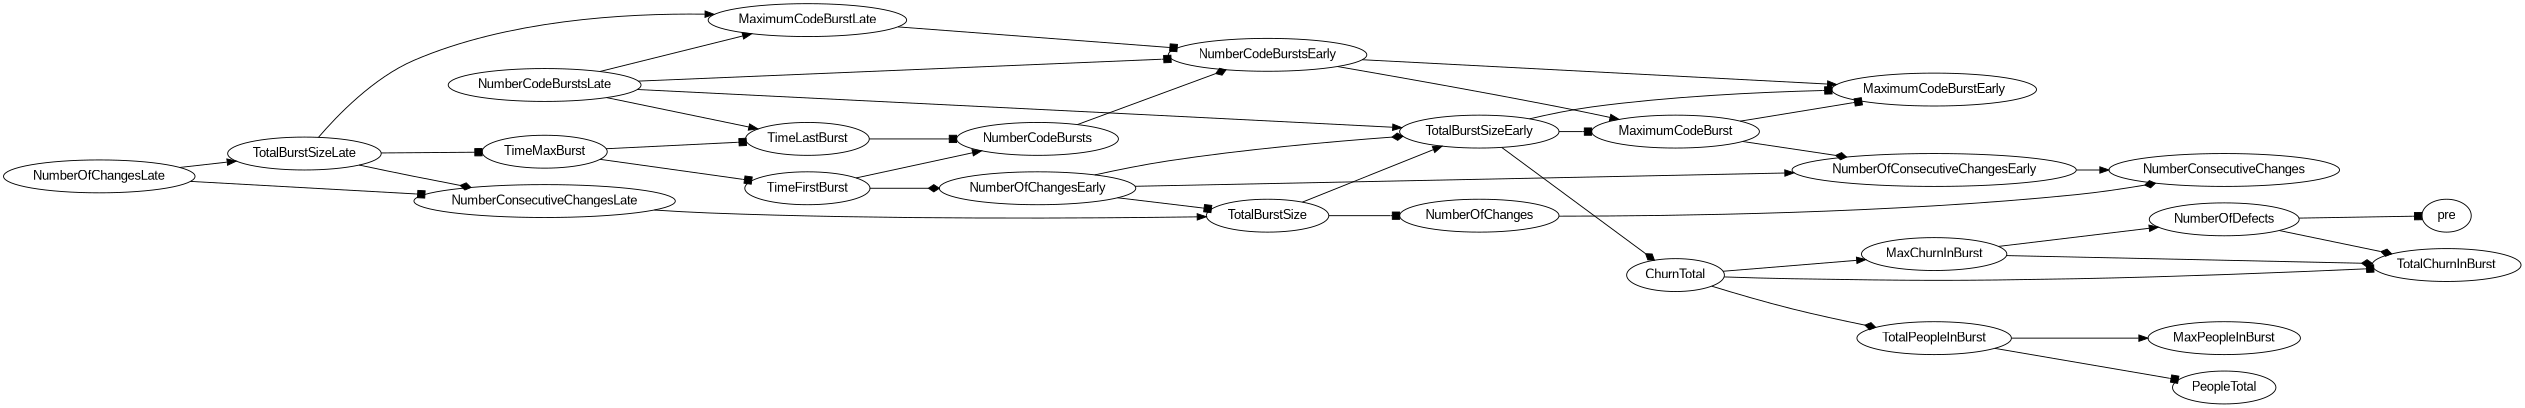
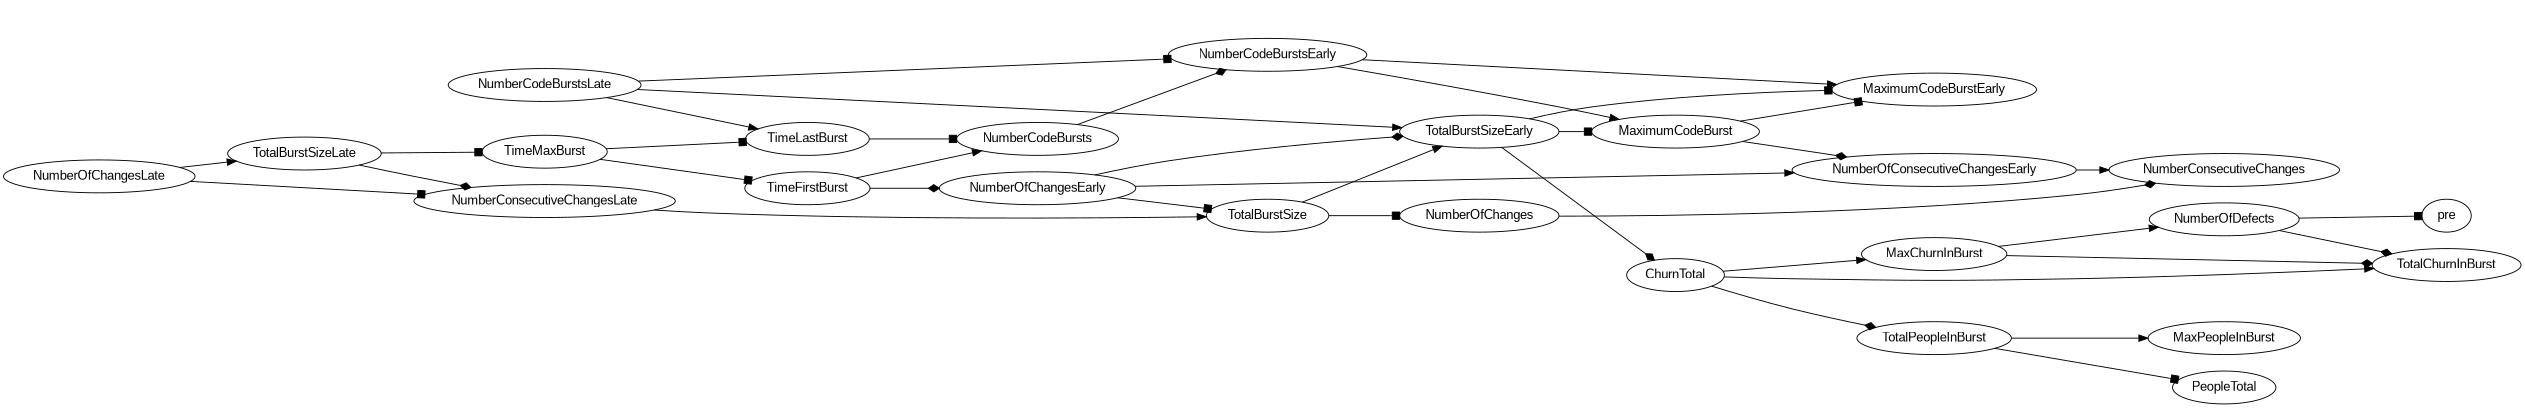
  digraph {
    fontname="Liberation Sans"
    rankdir=LR
    node [fontname="Liberation Sans"]
    edge [arrowhead=normal fontname="Liberation Sans"]
    TotalPeopleInBurst
    MaxPeopleInBurst
    PeopleTotal
-   MaximumCodeBurstLate
    NumberCodeBurstsEarly
    MaximumCodeBurstEarly
    MaximumCodeBurst
    NumberOfChanges
    NumberConsecutiveChanges
    TotalBurstSizeLate
    NumberConsecutiveChangesLate
    TimeMaxBurst
    TotalBurstSize
    TimeLastBurst
    TimeFirstBurst
    NumberCodeBurstsLate
    TotalBurstSizeEarly
    ChurnTotal
    NumberCodeBursts
    NumberOfChangesLate
    NumberOfChangesEarly
    NumberOfConsecutiveChangesEarly
    MaxChurnInBurst
    TotalChurnInBurst
    NumberOfDefects
    pre
    TotalPeopleInBurst -> MaxPeopleInBurst
    TotalPeopleInBurst -> PeopleTotal [arrowhead=box]
-   MaximumCodeBurstLate -> NumberCodeBurstsEarly [arrowhead=box]
    NumberCodeBurstsEarly -> MaximumCodeBurstEarly
    NumberCodeBurstsEarly -> MaximumCodeBurst
    MaximumCodeBurst -> MaximumCodeBurstEarly [arrowhead=box]
    MaximumCodeBurst -> NumberOfConsecutiveChangesEarly [arrowhead=diamond]
    NumberOfChanges -> NumberConsecutiveChanges [arrowhead=diamond]
-   TotalBurstSizeLate -> MaximumCodeBurstLate
    TotalBurstSizeLate -> NumberConsecutiveChangesLate [arrowhead=diamond]
    TotalBurstSizeLate -> TimeMaxBurst [arrowhead=box]
    NumberConsecutiveChangesLate -> TotalBurstSize
    TimeMaxBurst -> TimeLastBurst [arrowhead=box]
    TimeMaxBurst -> TimeFirstBurst [arrowhead=box]
    TotalBurstSize -> NumberOfChanges [arrowhead=box]
    TotalBurstSize -> TotalBurstSizeEarly
    TimeLastBurst -> NumberCodeBursts [arrowhead=box]
    TimeFirstBurst -> NumberCodeBursts
    TimeFirstBurst -> NumberOfChangesEarly [arrowhead=diamond]
-   NumberCodeBurstsLate -> MaximumCodeBurstLate
    NumberCodeBurstsLate -> NumberCodeBurstsEarly [arrowhead=box]
    NumberCodeBurstsLate -> TimeLastBurst
    NumberCodeBurstsLate -> TotalBurstSizeEarly
    TotalBurstSizeEarly -> MaximumCodeBurstEarly [arrowhead=box]
    TotalBurstSizeEarly -> MaximumCodeBurst [arrowhead=box]
    TotalBurstSizeEarly -> ChurnTotal [arrowhead=diamond]
    ChurnTotal -> TotalPeopleInBurst [arrowhead=diamond]
    ChurnTotal -> MaxChurnInBurst
-   ChurnTotal -> TotalChurnInBurst [arrowhead=box]
+   ChurnTotal -> TotalChurnInBurst
    NumberCodeBursts -> NumberCodeBurstsEarly [arrowhead=diamond]
    NumberOfChangesLate -> TotalBurstSizeLate
    NumberOfChangesLate -> NumberConsecutiveChangesLate [arrowhead=box]
    NumberOfChangesEarly -> TotalBurstSize [arrowhead=box]
    NumberOfChangesEarly -> TotalBurstSizeEarly [arrowhead=diamond]
    NumberOfChangesEarly -> NumberOfConsecutiveChangesEarly
    NumberOfConsecutiveChangesEarly -> NumberConsecutiveChanges
    MaxChurnInBurst -> TotalChurnInBurst [arrowhead=diamond]
    MaxChurnInBurst -> NumberOfDefects
    NumberOfDefects -> TotalChurnInBurst [arrowhead=diamond]
    NumberOfDefects -> pre [arrowhead=box]
  }
